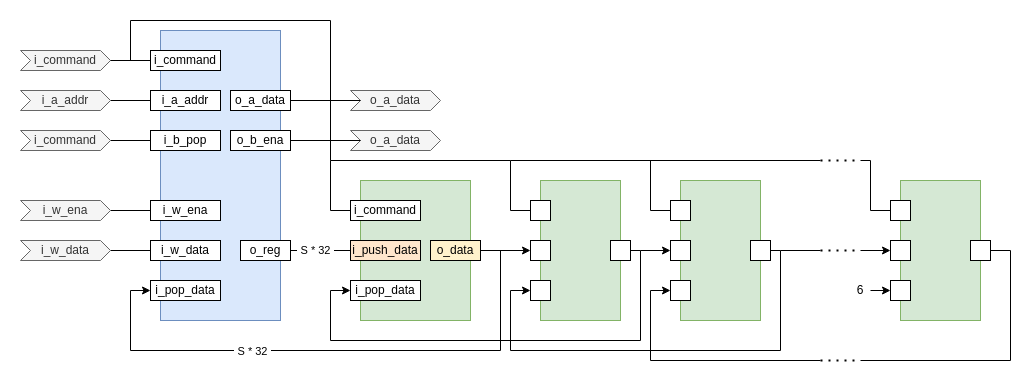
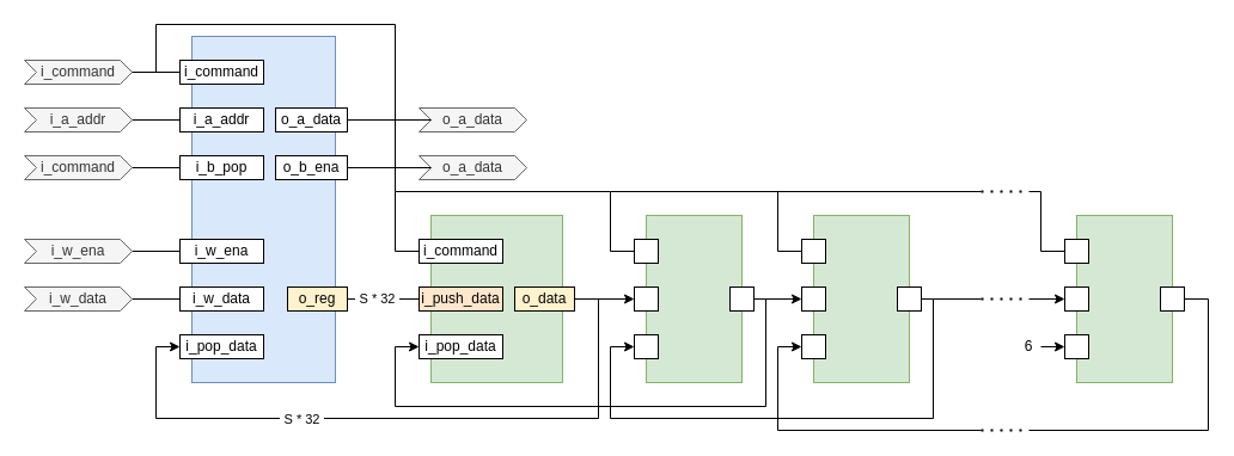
  <mxCell id="0" />
  <mxCell id="1" parent="0" />
  <mxCell id="2" value="" style="rounded=0;whiteSpace=wrap;html=1;fillColor=#d5e8d4;strokeColor=#82b366;" parent="1" vertex="1"><mxGeometry x="360" y="180" width="110" height="140" as="geometry" /></mxCell>
  <mxCell id="3" value="i_command" style="rounded=0;whiteSpace=wrap;html=1;" parent="1" vertex="1"><mxGeometry x="350" y="200" width="70" height="20" as="geometry" /></mxCell>
  <mxCell id="4" value="i_pop_data" style="rounded=0;whiteSpace=wrap;html=1;" parent="1" vertex="1"><mxGeometry x="350" y="280" width="70" height="20" as="geometry" /></mxCell>
  <mxCell id="5" value="o_data" style="rounded=0;whiteSpace=wrap;html=1;fillColor=#fff2cc;" parent="1" vertex="1"><mxGeometry x="430" y="240" width="50" height="20" as="geometry" /></mxCell>
  <mxCell id="6" value="i_push_data" style="rounded=0;whiteSpace=wrap;html=1;fillColor=#ffe6cc;" parent="1" vertex="1"><mxGeometry x="350" y="240" width="70" height="20" as="geometry" /></mxCell>
  <mxCell id="7" value="" style="endArrow=none;html=1;rounded=0;entryX=0;entryY=0.5;entryDx=0;entryDy=0;exitX=0;exitY=0.5;exitDx=0;exitDy=0;startArrow=none;startFill=0;" parent="1" source="3" target="9" edge="1"><mxGeometry width="50" height="50" relative="1" as="geometry"><mxPoint x="340" y="210" as="sourcePoint" /><mxPoint x="630" y="210" as="targetPoint" /><Array as="points"><mxPoint x="330" y="210" /><mxPoint x="330" y="160" /><mxPoint x="510" y="160" /><mxPoint x="510" y="210" /><mxPoint x="530" y="210" /></Array></mxGeometry></mxCell>
  <mxCell id="8" value="" style="rounded=0;whiteSpace=wrap;html=1;fillColor=#d5e8d4;strokeColor=#82b366;" parent="1" vertex="1"><mxGeometry x="540" y="180" width="80" height="140" as="geometry" /></mxCell>
  <mxCell id="9" value="" style="rounded=0;whiteSpace=wrap;html=1;" parent="1" vertex="1"><mxGeometry x="530" y="200" width="20" height="20" as="geometry" /></mxCell>
  <mxCell id="10" value="" style="endArrow=classic;html=1;rounded=0;entryX=0;entryY=0.5;entryDx=0;entryDy=0;exitX=1;exitY=0.5;exitDx=0;exitDy=0;" parent="1" source="5" target="11" edge="1"><mxGeometry width="50" height="50" relative="1" as="geometry"><mxPoint x="530" y="250" as="sourcePoint" /><mxPoint x="630" y="250" as="targetPoint" /></mxGeometry></mxCell>
  <mxCell id="11" value="" style="rounded=0;whiteSpace=wrap;html=1;" parent="1" vertex="1"><mxGeometry x="530" y="240" width="20" height="20" as="geometry" /></mxCell>
  <mxCell id="12" value="" style="rounded=0;whiteSpace=wrap;html=1;" parent="1" vertex="1"><mxGeometry x="530" y="280" width="20" height="20" as="geometry" /></mxCell>
  <mxCell id="13" value="" style="rounded=0;whiteSpace=wrap;html=1;" parent="1" vertex="1"><mxGeometry x="610" y="240" width="20" height="20" as="geometry" /></mxCell>
  <mxCell id="14" value="" style="endArrow=classic;html=1;rounded=0;exitX=1;exitY=0.5;exitDx=0;exitDy=0;entryX=0;entryY=0.5;entryDx=0;entryDy=0;" parent="1" source="13" target="4" edge="1"><mxGeometry width="50" height="50" relative="1" as="geometry"><mxPoint x="620" y="170" as="sourcePoint" /><mxPoint x="380" y="290" as="targetPoint" /><Array as="points"><mxPoint x="640" y="250" /><mxPoint x="640" y="340" /><mxPoint x="330" y="340" /><mxPoint x="330" y="290" /></Array></mxGeometry></mxCell>
  <mxCell id="15" value="" style="rounded=0;whiteSpace=wrap;html=1;fillColor=#d5e8d4;strokeColor=#82b366;" parent="1" vertex="1"><mxGeometry x="680" y="180" width="80" height="140" as="geometry" /></mxCell>
  <mxCell id="16" value="" style="rounded=0;whiteSpace=wrap;html=1;" parent="1" vertex="1"><mxGeometry x="670" y="200" width="20" height="20" as="geometry" /></mxCell>
  <mxCell id="17" value="" style="rounded=0;whiteSpace=wrap;html=1;" parent="1" vertex="1"><mxGeometry x="670" y="240" width="20" height="20" as="geometry" /></mxCell>
  <mxCell id="18" value="" style="rounded=0;whiteSpace=wrap;html=1;" parent="1" vertex="1"><mxGeometry x="670" y="280" width="20" height="20" as="geometry" /></mxCell>
  <mxCell id="19" value="" style="rounded=0;whiteSpace=wrap;html=1;" parent="1" vertex="1"><mxGeometry x="750" y="240" width="20" height="20" as="geometry" /></mxCell>
  <mxCell id="20" value="" style="endArrow=classic;html=1;rounded=0;exitX=1;exitY=0.5;exitDx=0;exitDy=0;entryX=0;entryY=0.5;entryDx=0;entryDy=0;" parent="1" source="19" edge="1"><mxGeometry width="50" height="50" relative="1" as="geometry"><mxPoint x="750" y="170" as="sourcePoint" /><mxPoint x="530" y="290" as="targetPoint" /><Array as="points"><mxPoint x="780" y="250" /><mxPoint x="780" y="350" /><mxPoint x="510" y="350" /><mxPoint x="510" y="290" /></Array></mxGeometry></mxCell>
  <mxCell id="21" value="" style="rounded=0;whiteSpace=wrap;html=1;fillColor=#d5e8d4;strokeColor=#82b366;" parent="1" vertex="1"><mxGeometry x="900" y="180" width="80" height="140" as="geometry" /></mxCell>
  <mxCell id="22" value="" style="rounded=0;whiteSpace=wrap;html=1;" parent="1" vertex="1"><mxGeometry x="890" y="200" width="20" height="20" as="geometry" /></mxCell>
  <mxCell id="23" value="" style="rounded=0;whiteSpace=wrap;html=1;" parent="1" vertex="1"><mxGeometry x="890" y="240" width="20" height="20" as="geometry" /></mxCell>
  <mxCell id="24" value="" style="rounded=0;whiteSpace=wrap;html=1;" parent="1" vertex="1"><mxGeometry x="890" y="280" width="20" height="20" as="geometry" /></mxCell>
  <mxCell id="25" value="" style="rounded=0;whiteSpace=wrap;html=1;" parent="1" vertex="1"><mxGeometry x="970" y="240" width="20" height="20" as="geometry" /></mxCell>
  <mxCell id="26" value="" style="endArrow=classic;html=1;rounded=0;entryX=0;entryY=0.5;entryDx=0;entryDy=0;" parent="1" target="18" edge="1"><mxGeometry width="50" height="50" relative="1" as="geometry"><mxPoint x="820" y="360" as="sourcePoint" /><mxPoint x="690" y="340" as="targetPoint" /><Array as="points"><mxPoint x="650" y="360" /><mxPoint x="650" y="290" /></Array></mxGeometry></mxCell>
  <mxCell id="27" value="" style="endArrow=classic;html=1;rounded=0;entryX=0;entryY=0.5;entryDx=0;entryDy=0;" parent="1" target="23" edge="1"><mxGeometry width="50" height="50" relative="1" as="geometry"><mxPoint x="860" y="250" as="sourcePoint" /><mxPoint x="690" y="340" as="targetPoint" /></mxGeometry></mxCell>
  <mxCell id="28" value="" style="endArrow=none;html=1;rounded=0;" parent="1" edge="1"><mxGeometry width="50" height="50" relative="1" as="geometry"><mxPoint x="820" y="160" as="sourcePoint" /><mxPoint x="510" y="160" as="targetPoint" /></mxGeometry></mxCell>
  <mxCell id="29" value="" style="endArrow=none;html=1;rounded=0;entryX=0;entryY=0.5;entryDx=0;entryDy=0;startFill=0;" parent="1" target="22" edge="1"><mxGeometry width="50" height="50" relative="1" as="geometry"><mxPoint x="860" y="160" as="sourcePoint" /><mxPoint x="690" y="340" as="targetPoint" /><Array as="points"><mxPoint x="870" y="160" /><mxPoint x="870" y="210" /></Array></mxGeometry></mxCell>
  <mxCell id="30" value="" style="endArrow=none;dashed=1;html=1;dashPattern=1 3;strokeWidth=2;rounded=0;" parent="1" edge="1"><mxGeometry width="50" height="50" relative="1" as="geometry"><mxPoint x="820" y="160" as="sourcePoint" /><mxPoint x="860" y="160" as="targetPoint" /></mxGeometry></mxCell>
  <mxCell id="31" value="" style="endArrow=none;dashed=1;html=1;dashPattern=1 3;strokeWidth=2;rounded=0;" parent="1" edge="1"><mxGeometry width="50" height="50" relative="1" as="geometry"><mxPoint x="820" y="250" as="sourcePoint" /><mxPoint x="860" y="250" as="targetPoint" /></mxGeometry></mxCell>
  <mxCell id="32" value="" style="endArrow=none;dashed=1;html=1;dashPattern=1 3;strokeWidth=2;rounded=0;" parent="1" edge="1"><mxGeometry width="50" height="50" relative="1" as="geometry"><mxPoint x="820" y="360" as="sourcePoint" /><mxPoint x="860" y="360" as="targetPoint" /></mxGeometry></mxCell>
  <mxCell id="33" value="" style="endArrow=none;html=1;rounded=0;" parent="1" edge="1"><mxGeometry width="50" height="50" relative="1" as="geometry"><mxPoint x="780" y="250" as="sourcePoint" /><mxPoint x="820" y="250" as="targetPoint" /></mxGeometry></mxCell>
  <mxCell id="34" value="" style="endArrow=none;html=1;rounded=0;entryX=1;entryY=0.5;entryDx=0;entryDy=0;" parent="1" target="25" edge="1"><mxGeometry width="50" height="50" relative="1" as="geometry"><mxPoint x="860" y="360" as="sourcePoint" /><mxPoint x="690" y="340" as="targetPoint" /><Array as="points"><mxPoint x="1010" y="360" /><mxPoint x="1010" y="250" /></Array></mxGeometry></mxCell>
  <mxCell id="35" value="" style="endArrow=classic;html=1;rounded=0;entryX=0;entryY=0.5;entryDx=0;entryDy=0;" parent="1" target="24" edge="1"><mxGeometry width="50" height="50" relative="1" as="geometry"><mxPoint x="870" y="290" as="sourcePoint" /><mxPoint x="690" y="340" as="targetPoint" /></mxGeometry></mxCell>
  <mxCell id="36" value="6" style="text;html=1;align=center;verticalAlign=middle;whiteSpace=wrap;rounded=0;" parent="1" vertex="1"><mxGeometry x="850" y="280" width="20" height="20" as="geometry" /></mxCell>
  <mxCell id="37" value="" style="endArrow=classic;html=1;rounded=0;entryX=0;entryY=0.5;entryDx=0;entryDy=0;" parent="1" target="17" edge="1"><mxGeometry width="50" height="50" relative="1" as="geometry"><mxPoint x="640" y="250" as="sourcePoint" /><mxPoint x="680" y="340" as="targetPoint" /></mxGeometry></mxCell>
  <mxCell id="38" value="" style="endArrow=none;html=1;rounded=0;entryX=0;entryY=0.5;entryDx=0;entryDy=0;startFill=0;" parent="1" target="16" edge="1"><mxGeometry width="50" height="50" relative="1" as="geometry"><mxPoint x="650" y="160" as="sourcePoint" /><mxPoint x="680" y="320" as="targetPoint" /><Array as="points"><mxPoint x="650" y="210" /></Array></mxGeometry></mxCell>
  <mxCell id="39" value="" style="rounded=0;whiteSpace=wrap;html=1;fillColor=#dae8fc;strokeColor=#6c8ebf;" parent="1" vertex="1"><mxGeometry x="160" y="30" width="120" height="290" as="geometry" /></mxCell>
  <mxCell id="40" value="" style="endArrow=classic;html=1;rounded=0;entryX=0;entryY=0.5;entryDx=0;entryDy=0;" parent="1" target="42" edge="1"><mxGeometry width="50" height="50" relative="1" as="geometry"><mxPoint x="500" y="250" as="sourcePoint" /><mxPoint x="90" y="360" as="targetPoint" /><Array as="points"><mxPoint x="500" y="350" /><mxPoint x="130" y="350" /><mxPoint x="130" y="290" /><mxPoint x="150" y="290" /></Array></mxGeometry></mxCell>
  <mxCell id="41" value="&amp;nbsp;S * 32&amp;nbsp;" style="edgeLabel;html=1;align=center;verticalAlign=middle;resizable=0;points=[];" parent="40" vertex="1" connectable="0"><mxGeometry x="0.268" y="2" relative="1" as="geometry"><mxPoint y="-2" as="offset" /></mxGeometry></mxCell>
  <mxCell id="42" value="i_pop_data" style="rounded=0;whiteSpace=wrap;html=1;" parent="1" vertex="1"><mxGeometry x="150" y="280" width="70" height="20" as="geometry" /></mxCell>
  <mxCell id="43" value="i_command" style="rounded=0;whiteSpace=wrap;html=1;" parent="1" vertex="1"><mxGeometry x="150" y="50" width="70" height="20" as="geometry" /></mxCell>
  <mxCell id="44" value="i_w_ena" style="rounded=0;whiteSpace=wrap;html=1;" parent="1" vertex="1"><mxGeometry x="150" y="200" width="70" height="20" as="geometry" /></mxCell>
- <mxCell id="45" value="o_reg" style="rounded=0;whiteSpace=wrap;html=1;" parent="1" vertex="1"><mxGeometry x="240" y="240" width="50" height="20" as="geometry" /></mxCell>
+ <mxCell id="45" value="o_reg" style="rounded=0;whiteSpace=wrap;html=1;fillColor=#fff2cc;" parent="1" vertex="1"><mxGeometry x="240" y="240" width="50" height="20" as="geometry" /></mxCell>
  <mxCell id="46" value="" style="endArrow=none;html=1;rounded=0;exitX=1;exitY=0.5;exitDx=0;exitDy=0;entryX=0;entryY=0.5;entryDx=0;entryDy=0;" parent="1" source="45" target="6" edge="1"><mxGeometry width="50" height="50" relative="1" as="geometry"><mxPoint x="450" y="160" as="sourcePoint" /><mxPoint x="500" y="110" as="targetPoint" /></mxGeometry></mxCell>
  <mxCell id="47" value="&amp;nbsp;S * 32&amp;nbsp;" style="edgeLabel;html=1;align=center;verticalAlign=middle;resizable=0;points=[];" vertex="1" connectable="0" parent="46"><mxGeometry x="-0.19" y="1" relative="1" as="geometry"><mxPoint as="offset" /></mxGeometry></mxCell>
  <mxCell id="48" value="i_w_data" style="rounded=0;whiteSpace=wrap;html=1;" parent="1" vertex="1"><mxGeometry x="150" y="240" width="70" height="20" as="geometry" /></mxCell>
  <mxCell id="49" value="o_a_data" style="rounded=0;whiteSpace=wrap;html=1;" parent="1" vertex="1"><mxGeometry x="230" y="90" width="60" height="20" as="geometry" /></mxCell>
  <mxCell id="50" value="o_b_ena" style="rounded=0;whiteSpace=wrap;html=1;" parent="1" vertex="1"><mxGeometry x="230" y="130" width="60" height="20" as="geometry" /></mxCell>
  <mxCell id="51" value="o_a_data" style="shape=step;perimeter=stepPerimeter;whiteSpace=wrap;html=1;fixedSize=1;size=10;fillColor=#f5f5f5;fontColor=#333333;strokeColor=#666666;" parent="1" vertex="1"><mxGeometry x="350" y="90" width="90" height="20" as="geometry" /></mxCell>
  <mxCell id="52" value="" style="endArrow=none;html=1;rounded=0;entryX=0;entryY=0.5;entryDx=0;entryDy=0;exitX=1;exitY=0.5;exitDx=0;exitDy=0;" parent="1" source="49" target="51" edge="1"><mxGeometry width="50" height="50" relative="1" as="geometry"><mxPoint x="560" y="170" as="sourcePoint" /><mxPoint x="610" y="120" as="targetPoint" /></mxGeometry></mxCell>
  <mxCell id="53" value="o_a_data" style="shape=step;perimeter=stepPerimeter;whiteSpace=wrap;html=1;fixedSize=1;size=10;fillColor=#f5f5f5;fontColor=#333333;strokeColor=#666666;" parent="1" vertex="1"><mxGeometry x="350" y="130" width="90" height="20" as="geometry" /></mxCell>
  <mxCell id="54" value="" style="endArrow=none;html=1;rounded=0;entryX=0;entryY=0.5;entryDx=0;entryDy=0;exitX=1;exitY=0.5;exitDx=0;exitDy=0;" parent="1" source="50" target="53" edge="1"><mxGeometry width="50" height="50" relative="1" as="geometry"><mxPoint x="560" y="170" as="sourcePoint" /><mxPoint x="610" y="120" as="targetPoint" /></mxGeometry></mxCell>
  <mxCell id="55" value="i_b_pop" style="rounded=0;whiteSpace=wrap;html=1;" parent="1" vertex="1"><mxGeometry x="150" y="130" width="70" height="20" as="geometry" /></mxCell>
  <mxCell id="56" value="i_a_addr" style="rounded=0;whiteSpace=wrap;html=1;" parent="1" vertex="1"><mxGeometry x="150" y="90" width="70" height="20" as="geometry" /></mxCell>
  <mxCell id="57" value="i_command" style="shape=step;perimeter=stepPerimeter;whiteSpace=wrap;html=1;fixedSize=1;size=10;fillColor=#f5f5f5;fontColor=#333333;strokeColor=#666666;" parent="1" vertex="1"><mxGeometry x="20" y="50" width="90" height="20" as="geometry" /></mxCell>
  <mxCell id="58" style="edgeStyle=orthogonalEdgeStyle;rounded=0;orthogonalLoop=1;jettySize=auto;html=1;exitX=1;exitY=0.5;exitDx=0;exitDy=0;entryX=0;entryY=0.5;entryDx=0;entryDy=0;endArrow=none;startFill=0;" parent="1" source="59" target="56" edge="1"><mxGeometry relative="1" as="geometry" /></mxCell>
  <mxCell id="59" value="i_a_addr" style="shape=step;perimeter=stepPerimeter;whiteSpace=wrap;html=1;fixedSize=1;size=10;fillColor=#f5f5f5;fontColor=#333333;strokeColor=#666666;" parent="1" vertex="1"><mxGeometry x="20" y="90" width="90" height="20" as="geometry" /></mxCell>
  <mxCell id="60" style="edgeStyle=orthogonalEdgeStyle;rounded=0;orthogonalLoop=1;jettySize=auto;html=1;exitX=1;exitY=0.5;exitDx=0;exitDy=0;entryX=0;entryY=0.5;entryDx=0;entryDy=0;endArrow=none;startFill=0;" parent="1" source="61" target="55" edge="1"><mxGeometry relative="1" as="geometry" /></mxCell>
  <mxCell id="61" value="i_command" style="shape=step;perimeter=stepPerimeter;whiteSpace=wrap;html=1;fixedSize=1;size=10;fillColor=#f5f5f5;fontColor=#333333;strokeColor=#666666;" parent="1" vertex="1"><mxGeometry x="20" y="130" width="90" height="20" as="geometry" /></mxCell>
  <mxCell id="62" style="edgeStyle=orthogonalEdgeStyle;rounded=0;orthogonalLoop=1;jettySize=auto;html=1;exitX=1;exitY=0.5;exitDx=0;exitDy=0;entryX=0;entryY=0.5;entryDx=0;entryDy=0;endArrow=none;startFill=0;" parent="1" source="63" target="44" edge="1"><mxGeometry relative="1" as="geometry" /></mxCell>
  <mxCell id="63" value="i_w_ena" style="shape=step;perimeter=stepPerimeter;whiteSpace=wrap;html=1;fixedSize=1;size=10;fillColor=#f5f5f5;fontColor=#333333;strokeColor=#666666;" parent="1" vertex="1"><mxGeometry x="20" y="200" width="90" height="20" as="geometry" /></mxCell>
  <mxCell id="64" style="edgeStyle=orthogonalEdgeStyle;rounded=0;orthogonalLoop=1;jettySize=auto;html=1;exitX=1;exitY=0.5;exitDx=0;exitDy=0;entryX=0;entryY=0.5;entryDx=0;entryDy=0;endArrow=none;startFill=0;" parent="1" source="65" target="48" edge="1"><mxGeometry relative="1" as="geometry" /></mxCell>
  <mxCell id="65" value="i_w_data" style="shape=step;perimeter=stepPerimeter;whiteSpace=wrap;html=1;fixedSize=1;size=10;fillColor=#f5f5f5;fontColor=#333333;strokeColor=#666666;" parent="1" vertex="1"><mxGeometry x="20" y="240" width="90" height="20" as="geometry" /></mxCell>
  <mxCell id="66" value="" style="endArrow=none;html=1;rounded=0;entryX=0;entryY=0.5;entryDx=0;entryDy=0;exitX=1;exitY=0.5;exitDx=0;exitDy=0;" parent="1" source="57" target="43" edge="1"><mxGeometry width="50" height="50" relative="1" as="geometry"><mxPoint x="540" y="340" as="sourcePoint" /><mxPoint x="590" y="290" as="targetPoint" /></mxGeometry></mxCell>
  <mxCell id="67" value="" style="endArrow=none;html=1;rounded=0;" parent="1" edge="1"><mxGeometry width="50" height="50" relative="1" as="geometry"><mxPoint x="330" y="160" as="sourcePoint" /><mxPoint x="130" y="60" as="targetPoint" /><Array as="points"><mxPoint x="330" y="20" /><mxPoint x="130" y="20" /></Array></mxGeometry></mxCell>
